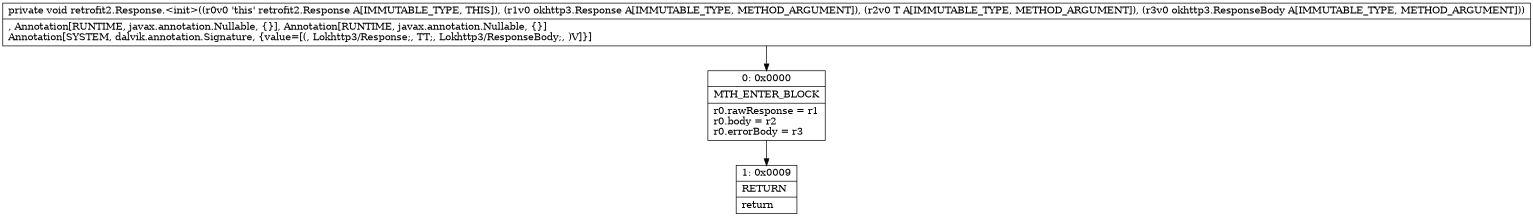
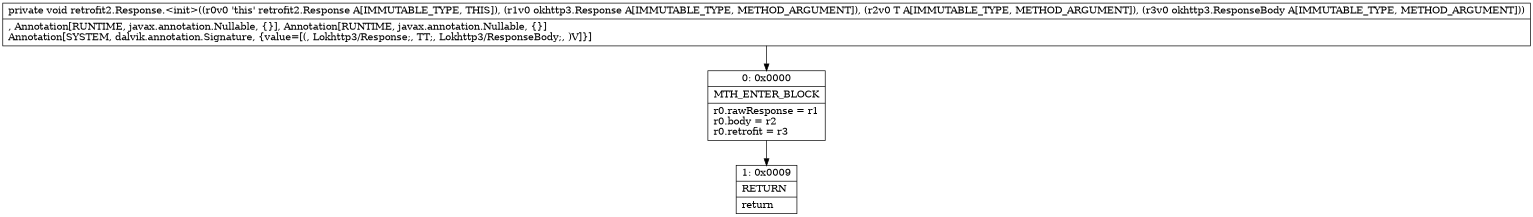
  digraph {
    node [shape=record]
-   n1 [label="{0\:\ 0x0000|MTH_ENTER_BLOCK\l|r0.rawResponse = r1\lr0.body = r2\lr0.errorBody = r3\l}"]
+   n1 [label="{0\:\ 0x0000|MTH_ENTER_BLOCK\l|r0.rawResponse = r1\lr0.body = r2\lr0.retrofit = r3\l}"]
    n2 [label="{1\:\ 0x0009|RETURN\l|return\l}"]
    n3 [label="{private void retrofit2.Response.\<init\>((r0v0 'this' retrofit2.Response A[IMMUTABLE_TYPE, THIS]), (r1v0 okhttp3.Response A[IMMUTABLE_TYPE, METHOD_ARGUMENT]), (r2v0 T A[IMMUTABLE_TYPE, METHOD_ARGUMENT]), (r3v0 okhttp3.ResponseBody A[IMMUTABLE_TYPE, METHOD_ARGUMENT]))  | , Annotation[RUNTIME, javax.annotation.Nullable, \{\}], Annotation[RUNTIME, javax.annotation.Nullable, \{\}]\lAnnotation[SYSTEM, dalvik.annotation.Signature, \{value=[(, Lokhttp3\/Response;, TT;, Lokhttp3\/ResponseBody;, )V]\}]\l}"]
    n1 -> n2
    n3 -> n1
  }
